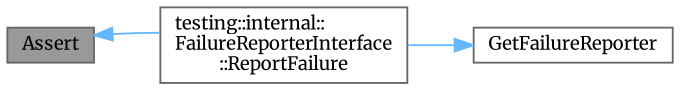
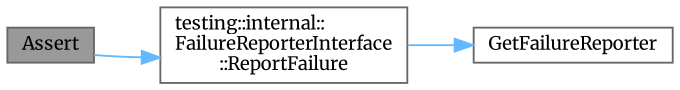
  digraph {
    fontname=Merriweather
    rankdir=LR
    node [color=grey40 fillcolor=white fontname=Merriweather fontsize=10 shape=box style=filled]
    edge [color=steelblue1 fontname=Merriweather fontsize=10 labelfontname=Helvetica labelfontsize=10 style=solid]
    n1 [color=gray40 fillcolor=grey60 fontcolor=black height=0.2 label=Assert width=0.4]
    n2 [height=0.2 label="testing::internal::\lFailureReporterInterface\l::ReportFailure" width=0.4]
    n3 [height=0.2 label=GetFailureReporter width=0.4]
-   n2 -> n1
+   n1 -> n2
    n2 -> n3
  }
